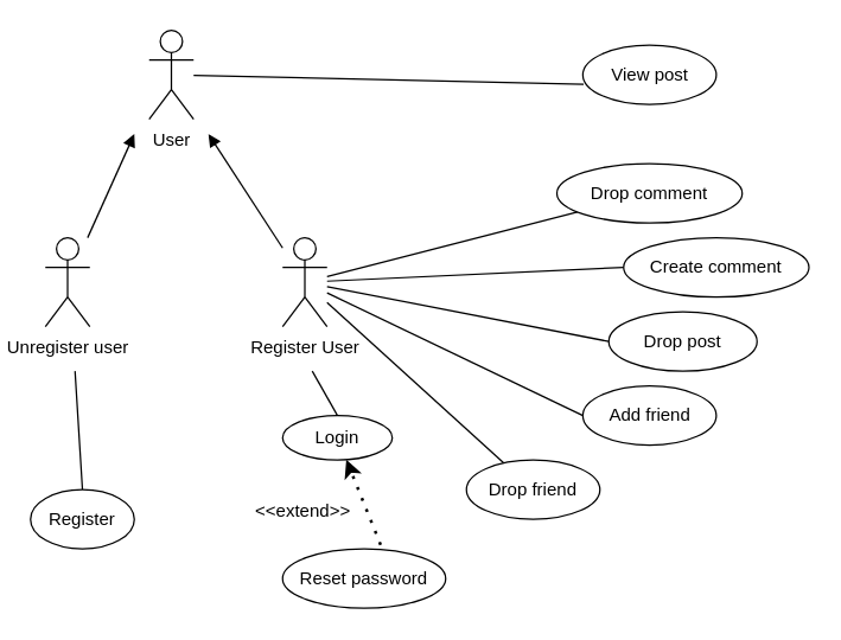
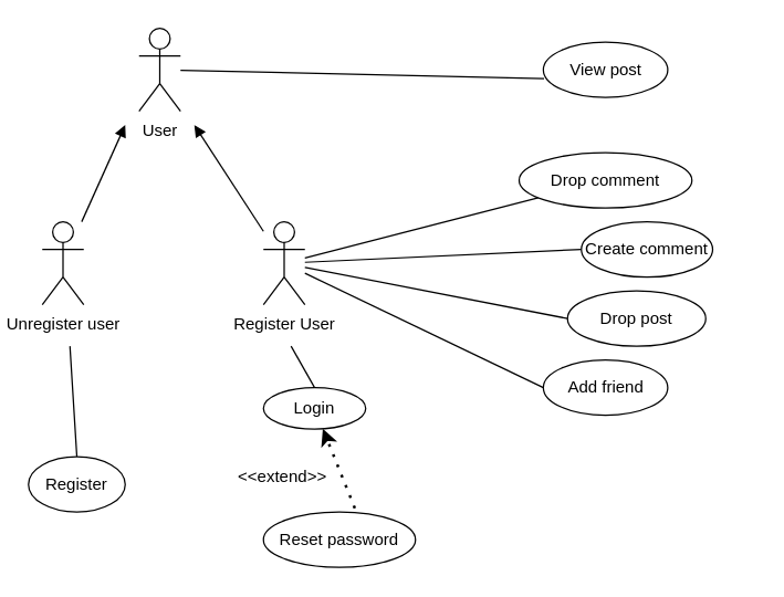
  <mxCell id="0" />
  <mxCell id="1" parent="0" />
  <mxCell id="2" value="User" style="shape=umlActor;verticalLabelPosition=bottom;verticalAlign=top;html=1;outlineConnect=0;" vertex="1" parent="1"><mxGeometry x="100" y="20" width="30" height="60" as="geometry" /></mxCell>
  <mxCell id="3" style="rounded=0;orthogonalLoop=1;jettySize=auto;html=1;entryX=0.5;entryY=0;entryDx=0;entryDy=0;endArrow=none;endFill=0;" edge="1" parent="1" target="15"><mxGeometry relative="1" as="geometry"><mxPoint x="50" y="250" as="sourcePoint" /></mxGeometry></mxCell>
  <mxCell id="4" value="Unregister user" style="shape=umlActor;verticalLabelPosition=bottom;verticalAlign=top;html=1;outlineConnect=0;" vertex="1" parent="1"><mxGeometry x="30" y="160" width="30" height="60" as="geometry" /></mxCell>
  <mxCell id="5" style="rounded=0;orthogonalLoop=1;jettySize=auto;html=1;entryX=0.5;entryY=0;entryDx=0;entryDy=0;endArrow=none;endFill=0;" edge="1" parent="1" target="16"><mxGeometry relative="1" as="geometry"><mxPoint x="210" y="250" as="sourcePoint" /></mxGeometry></mxCell>
  <mxCell id="6" style="rounded=0;orthogonalLoop=1;jettySize=auto;html=1;entryX=0;entryY=0.5;entryDx=0;entryDy=0;endArrow=none;endFill=0;" edge="1" parent="1" source="12" target="14"><mxGeometry relative="1" as="geometry" /></mxCell>
  <mxCell id="7" style="rounded=0;orthogonalLoop=1;jettySize=auto;html=1;entryX=0;entryY=0.5;entryDx=0;entryDy=0;endArrow=none;endFill=0;" edge="1" parent="1" source="12" target="18"><mxGeometry relative="1" as="geometry" /></mxCell>
- <mxCell id="8" style="rounded=0;orthogonalLoop=1;jettySize=auto;html=1;endArrow=none;endFill=0;" edge="1" parent="1" source="12" target="19"><mxGeometry relative="1" as="geometry" /></mxCell>
  <mxCell id="9" style="rounded=0;orthogonalLoop=1;jettySize=auto;html=1;endArrow=none;endFill=0;" edge="1" parent="1" source="12" target="24"><mxGeometry relative="1" as="geometry" /></mxCell>
  <mxCell id="10" style="rounded=0;orthogonalLoop=1;jettySize=auto;html=1;entryX=0;entryY=0.5;entryDx=0;entryDy=0;endArrow=none;endFill=0;" edge="1" parent="1" source="12" target="23"><mxGeometry relative="1" as="geometry" /></mxCell>
  <mxCell id="11" style="rounded=0;orthogonalLoop=1;jettySize=auto;html=1;endArrow=block;endFill=1;" edge="1" parent="1" source="12"><mxGeometry relative="1" as="geometry"><mxPoint x="140" y="90" as="targetPoint" /></mxGeometry></mxCell>
  <mxCell id="12" value="Register User" style="shape=umlActor;verticalLabelPosition=bottom;verticalAlign=top;html=1;outlineConnect=0;" vertex="1" parent="1"><mxGeometry x="190" y="160" width="30" height="60" as="geometry" /></mxCell>
  <mxCell id="13" value="View post" style="ellipse;whiteSpace=wrap;html=1;" vertex="1" parent="1"><mxGeometry x="392.5" y="30" width="90" height="40" as="geometry" /></mxCell>
  <mxCell id="14" value="Drop post" style="ellipse;whiteSpace=wrap;html=1;" vertex="1" parent="1"><mxGeometry x="410" y="210" width="100" height="40" as="geometry" /></mxCell>
  <mxCell id="15" value="Register" style="ellipse;whiteSpace=wrap;html=1;" vertex="1" parent="1"><mxGeometry x="20" y="330" width="70" height="40" as="geometry" /></mxCell>
  <mxCell id="16" value="Login" style="ellipse;whiteSpace=wrap;html=1;" vertex="1" parent="1"><mxGeometry x="190" y="280" width="74" height="30" as="geometry" /></mxCell>
  <mxCell id="17" value="Reset password" style="ellipse;whiteSpace=wrap;html=1;" vertex="1" parent="1"><mxGeometry x="190" y="370" width="110" height="40" as="geometry" /></mxCell>
  <mxCell id="18" value="Add friend" style="ellipse;whiteSpace=wrap;html=1;" vertex="1" parent="1"><mxGeometry x="392.5" y="260" width="90" height="40" as="geometry" /></mxCell>
- <mxCell id="19" value="Drop friend" style="ellipse;whiteSpace=wrap;html=1;" vertex="1" parent="1"><mxGeometry x="314" y="310" width="90" height="40" as="geometry" /></mxCell>
  <mxCell id="20" value="" style="endArrow=classic;dashed=1;html=1;dashPattern=1 3;strokeWidth=2;rounded=0;exitX=0.601;exitY=-0.069;exitDx=0;exitDy=0;exitPerimeter=0;endFill=1;" edge="1" parent="1" source="17" target="16"><mxGeometry width="50" height="50" relative="1" as="geometry"><mxPoint x="210" y="380" as="sourcePoint" /><mxPoint x="260" y="330" as="targetPoint" /></mxGeometry></mxCell>
  <mxCell id="21" value="&amp;lt;&amp;lt;extend&amp;gt;&amp;gt;" style="text;html=1;strokeColor=none;fillColor=none;align=center;verticalAlign=middle;whiteSpace=wrap;rounded=0;" vertex="1" parent="1"><mxGeometry x="174" y="330" width="60" height="30" as="geometry" /></mxCell>
  <mxCell id="22" style="rounded=0;orthogonalLoop=1;jettySize=auto;html=1;entryX=0.006;entryY=0.661;entryDx=0;entryDy=0;entryPerimeter=0;endArrow=none;endFill=0;" edge="1" parent="1" source="2" target="13"><mxGeometry relative="1" as="geometry" /></mxCell>
- <mxCell id="23" value="Create comment" style="ellipse;whiteSpace=wrap;html=1;" vertex="1" parent="1"><mxGeometry x="420" y="160" width="125" height="40" as="geometry" /></mxCell>
+ <mxCell id="23" value="Create comment" style="ellipse;whiteSpace=wrap;html=1;" vertex="1" parent="1"><mxGeometry x="420" y="160" width="95" height="40" as="geometry" /></mxCell>
  <mxCell id="24" value="Drop comment" style="ellipse;whiteSpace=wrap;html=1;" vertex="1" parent="1"><mxGeometry x="375" y="110" width="125" height="40" as="geometry" /></mxCell>
  <mxCell id="25" style="rounded=0;orthogonalLoop=1;jettySize=auto;html=1;endArrow=block;endFill=1;" edge="1" parent="1" source="4"><mxGeometry relative="1" as="geometry"><mxPoint x="90" y="90" as="targetPoint" /></mxGeometry></mxCell>
